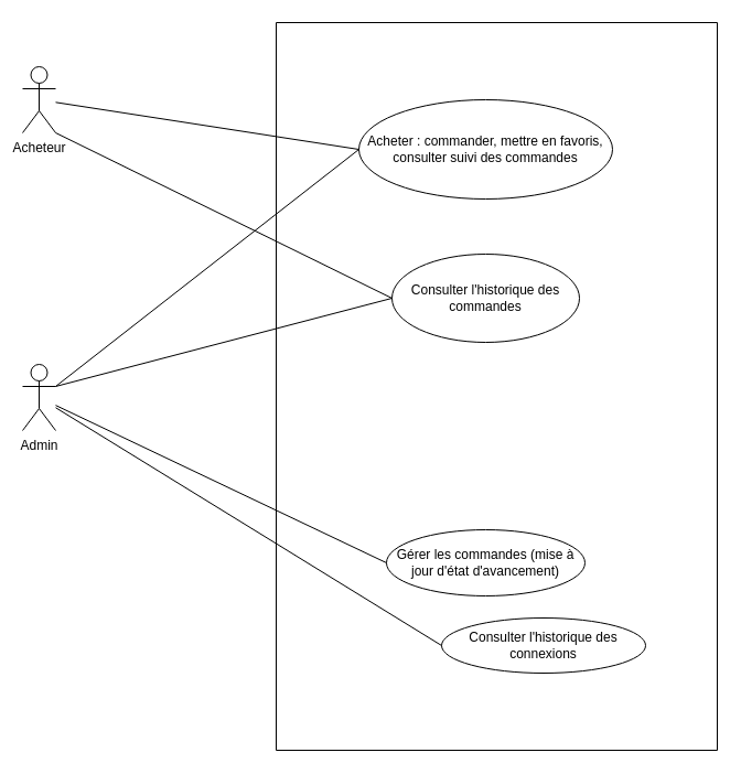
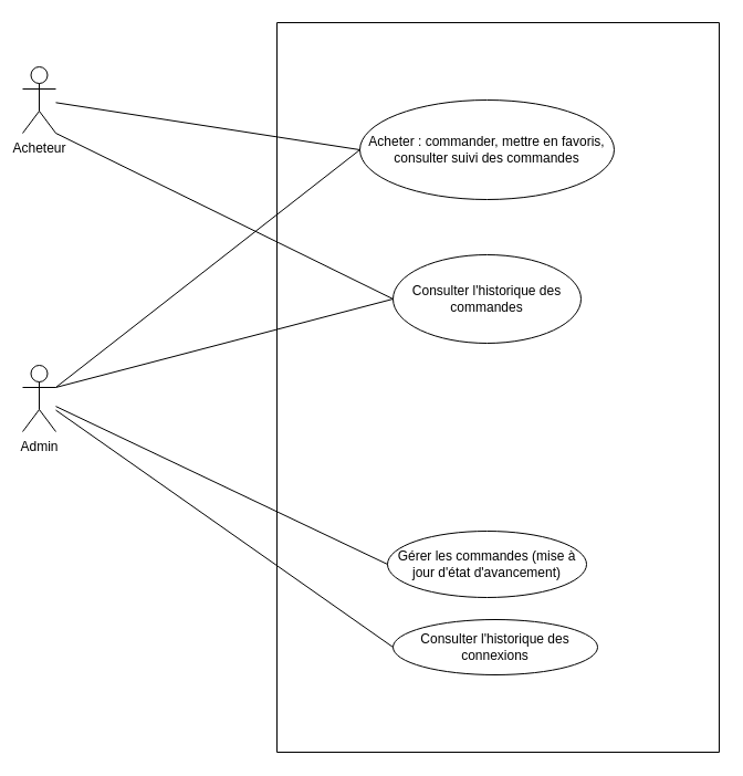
  <mxCell id="0" />
  <mxCell id="1" parent="0" />
  <mxCell id="2" value="Admin&lt;br&gt;" style="shape=umlActor;verticalLabelPosition=bottom;verticalAlign=top;html=1;outlineConnect=0;" parent="1" vertex="1"><mxGeometry x="20" y="330" width="30" height="60" as="geometry" /></mxCell>
  <mxCell id="3" value="Acheteur" style="shape=umlActor;verticalLabelPosition=bottom;verticalAlign=top;html=1;outlineConnect=0;" parent="1" vertex="1"><mxGeometry x="20" y="60" width="30" height="60" as="geometry" /></mxCell>
  <mxCell id="4" value="" style="swimlane;startSize=0;" parent="1" vertex="1"><mxGeometry x="250" y="20" width="400" height="660" as="geometry" /></mxCell>
  <mxCell id="5" value="Acheter : commander, mettre en favoris, consulter suivi des commandes" style="ellipse;whiteSpace=wrap;html=1;" parent="4" vertex="1"><mxGeometry x="75" y="70" width="230" height="90" as="geometry" /></mxCell>
  <mxCell id="6" value="Gérer les commandes (mise à jour d'état d'avancement)" style="ellipse;whiteSpace=wrap;html=1;" parent="4" vertex="1"><mxGeometry x="100" y="460" width="180" height="60" as="geometry" /></mxCell>
- <mxCell id="7" value="Consulter l'historique des connexions" style="ellipse;whiteSpace=wrap;html=1;" parent="4" vertex="1"><mxGeometry x="150" y="540" width="185" height="50" as="geometry" /></mxCell>
+ <mxCell id="7" value="Consulter l'historique des connexions" style="ellipse;whiteSpace=wrap;html=1;" parent="4" vertex="1"><mxGeometry x="105" y="540" width="185" height="50" as="geometry" /></mxCell>
  <mxCell id="8" value="Consulter l'historique des commandes" style="ellipse;whiteSpace=wrap;html=1;" vertex="1" parent="4"><mxGeometry x="105" y="210" width="170" height="80" as="geometry" /></mxCell>
  <mxCell id="9" value="" style="endArrow=none;html=1;rounded=0;entryX=0;entryY=0.5;entryDx=0;entryDy=0;endFill=0;" parent="1" source="3" target="5" edge="1"><mxGeometry width="50" height="50" relative="1" as="geometry"><mxPoint x="300" y="400" as="sourcePoint" /><mxPoint x="350" y="350" as="targetPoint" /></mxGeometry></mxCell>
  <mxCell id="10" value="" style="endArrow=none;html=1;rounded=0;entryX=0;entryY=0.5;entryDx=0;entryDy=0;" parent="1" source="2" target="7" edge="1"><mxGeometry width="50" height="50" relative="1" as="geometry"><mxPoint x="80" y="620" as="sourcePoint" /><mxPoint x="130" y="570" as="targetPoint" /></mxGeometry></mxCell>
  <mxCell id="11" value="" style="endArrow=none;html=1;rounded=0;entryX=0;entryY=0.5;entryDx=0;entryDy=0;exitX=1;exitY=0.333;exitDx=0;exitDy=0;exitPerimeter=0;" edge="1" parent="1" source="2" target="5"><mxGeometry width="50" height="50" relative="1" as="geometry"><mxPoint x="50" y="580" as="sourcePoint" /><mxPoint x="100" y="530" as="targetPoint" /></mxGeometry></mxCell>
  <mxCell id="12" value="" style="endArrow=none;html=1;rounded=0;entryX=0;entryY=0.5;entryDx=0;entryDy=0;" edge="1" parent="1" source="2" target="6"><mxGeometry width="50" height="50" relative="1" as="geometry"><mxPoint x="290" y="470" as="sourcePoint" /><mxPoint x="340" y="420" as="targetPoint" /></mxGeometry></mxCell>
  <mxCell id="13" value="" style="endArrow=none;html=1;rounded=0;exitX=0;exitY=0.5;exitDx=0;exitDy=0;entryX=1;entryY=0.333;entryDx=0;entryDy=0;entryPerimeter=0;" edge="1" parent="1" source="8" target="2"><mxGeometry width="50" height="50" relative="1" as="geometry"><mxPoint x="290" y="380" as="sourcePoint" /><mxPoint x="340" y="330" as="targetPoint" /></mxGeometry></mxCell>
  <mxCell id="14" value="" style="endArrow=none;html=1;rounded=0;exitX=1;exitY=1;exitDx=0;exitDy=0;exitPerimeter=0;entryX=0;entryY=0.5;entryDx=0;entryDy=0;" edge="1" parent="1" source="3" target="8"><mxGeometry width="50" height="50" relative="1" as="geometry"><mxPoint x="290" y="380" as="sourcePoint" /><mxPoint x="340" y="330" as="targetPoint" /></mxGeometry></mxCell>
